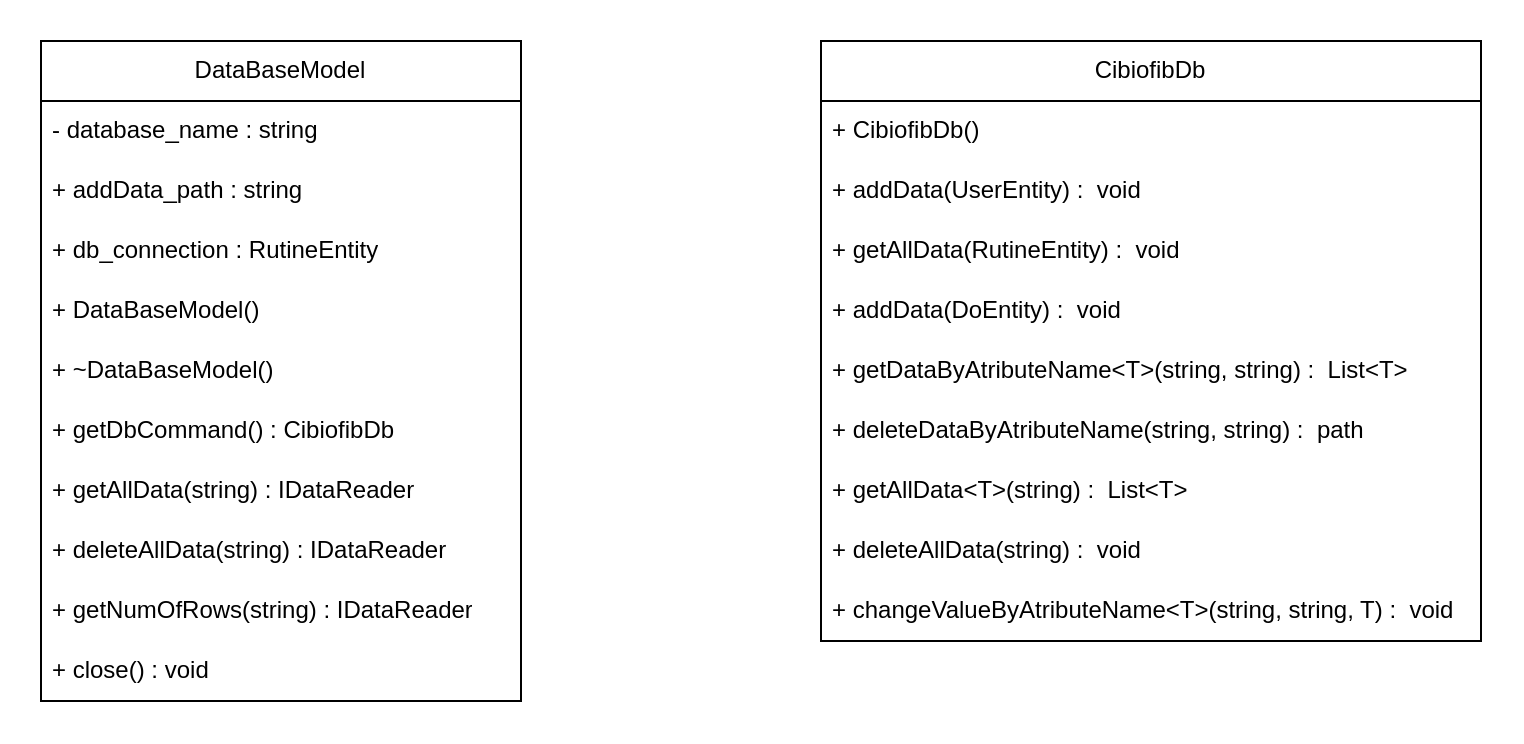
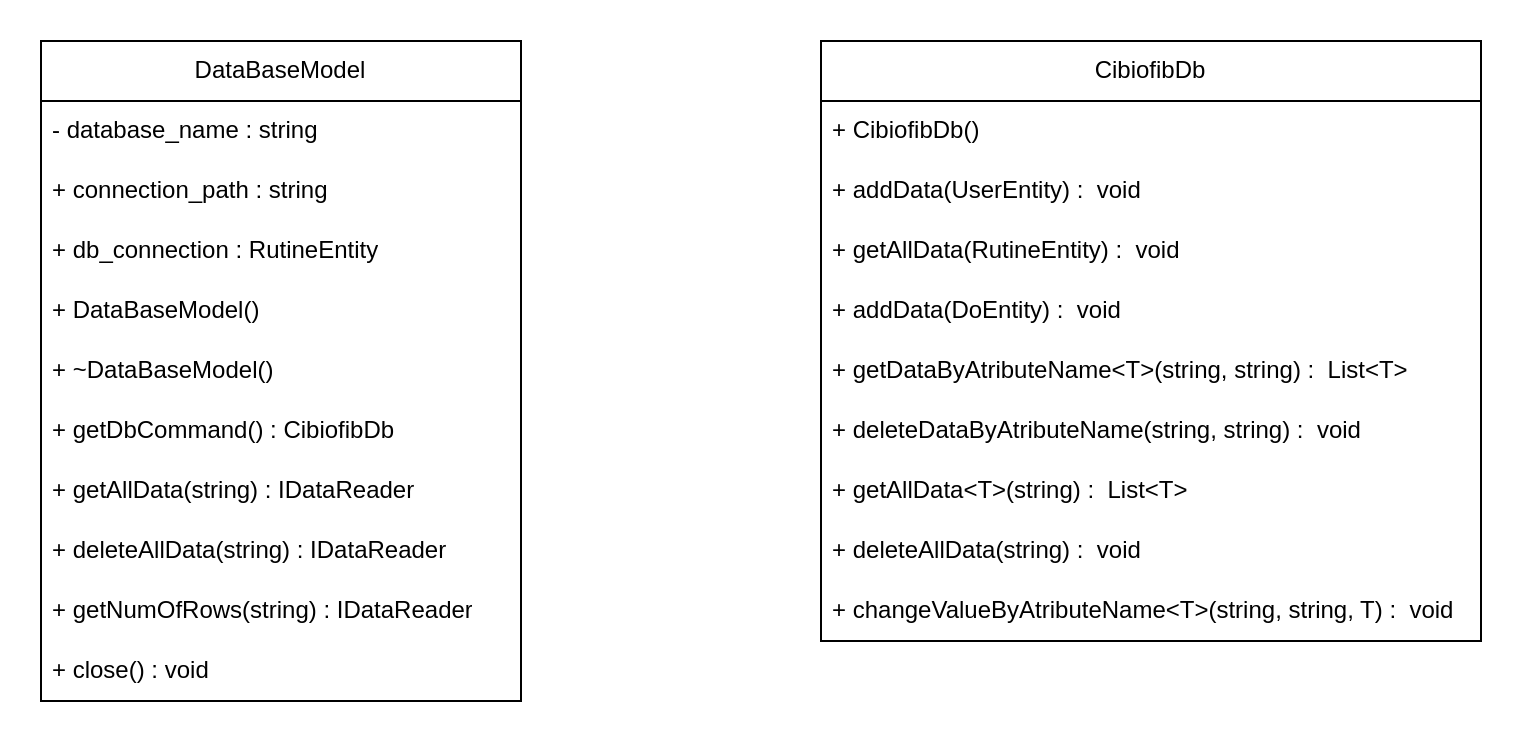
  <mxCell id="0" />
  <mxCell id="1" parent="0" />
  <mxCell id="2" value="DataBaseModel" style="swimlane;fontStyle=0;childLayout=stackLayout;horizontal=1;startSize=30;horizontalStack=0;resizeParent=1;resizeParentMax=0;resizeLast=0;collapsible=1;marginBottom=0;whiteSpace=wrap;html=1;" parent="1" vertex="1"><mxGeometry x="20" y="20" width="240" height="330" as="geometry" /></mxCell>
  <mxCell id="3" value="- database_name : string" style="text;strokeColor=none;fillColor=none;align=left;verticalAlign=middle;spacingLeft=4;spacingRight=4;overflow=hidden;points=[[0,0.5],[1,0.5]];portConstraint=eastwest;rotatable=0;whiteSpace=wrap;html=1;" parent="2" vertex="1"><mxGeometry y="30" width="240" height="30" as="geometry" /></mxCell>
- <mxCell id="4" value="+ addData_path : string" style="text;strokeColor=none;fillColor=none;align=left;verticalAlign=middle;spacingLeft=4;spacingRight=4;overflow=hidden;points=[[0,0.5],[1,0.5]];portConstraint=eastwest;rotatable=0;whiteSpace=wrap;html=1;" parent="2" vertex="1"><mxGeometry y="60" width="240" height="30" as="geometry" /></mxCell>
+ <mxCell id="4" value="+ connection_path : string" style="text;strokeColor=none;fillColor=none;align=left;verticalAlign=middle;spacingLeft=4;spacingRight=4;overflow=hidden;points=[[0,0.5],[1,0.5]];portConstraint=eastwest;rotatable=0;whiteSpace=wrap;html=1;" parent="2" vertex="1"><mxGeometry y="60" width="240" height="30" as="geometry" /></mxCell>
  <mxCell id="5" value="+ db_connection : RutineEntity" style="text;strokeColor=none;fillColor=none;align=left;verticalAlign=middle;spacingLeft=4;spacingRight=4;overflow=hidden;points=[[0,0.5],[1,0.5]];portConstraint=eastwest;rotatable=0;whiteSpace=wrap;html=1;" parent="2" vertex="1"><mxGeometry y="90" width="240" height="30" as="geometry" /></mxCell>
  <mxCell id="6" value="+ DataBaseModel()" style="text;strokeColor=none;fillColor=none;align=left;verticalAlign=middle;spacingLeft=4;spacingRight=4;overflow=hidden;points=[[0,0.5],[1,0.5]];portConstraint=eastwest;rotatable=0;whiteSpace=wrap;html=1;" parent="2" vertex="1"><mxGeometry y="120" width="240" height="30" as="geometry" /></mxCell>
  <mxCell id="7" value="+ ~DataBaseModel()" style="text;strokeColor=none;fillColor=none;align=left;verticalAlign=middle;spacingLeft=4;spacingRight=4;overflow=hidden;points=[[0,0.5],[1,0.5]];portConstraint=eastwest;rotatable=0;whiteSpace=wrap;html=1;" vertex="1" parent="2"><mxGeometry y="150" width="240" height="30" as="geometry" /></mxCell>
  <mxCell id="8" value="+ getDbCommand() : CibiofibDb" style="text;strokeColor=none;fillColor=none;align=left;verticalAlign=middle;spacingLeft=4;spacingRight=4;overflow=hidden;points=[[0,0.5],[1,0.5]];portConstraint=eastwest;rotatable=0;whiteSpace=wrap;html=1;" parent="2" vertex="1"><mxGeometry y="180" width="240" height="30" as="geometry" /></mxCell>
  <mxCell id="9" value="+ getAllData(string) : IDataReader" style="text;strokeColor=none;fillColor=none;align=left;verticalAlign=middle;spacingLeft=4;spacingRight=4;overflow=hidden;points=[[0,0.5],[1,0.5]];portConstraint=eastwest;rotatable=0;whiteSpace=wrap;html=1;" parent="2" vertex="1"><mxGeometry y="210" width="240" height="30" as="geometry" /></mxCell>
  <mxCell id="10" value="+ deleteAllData(string) : IDataReader" style="text;strokeColor=none;fillColor=none;align=left;verticalAlign=middle;spacingLeft=4;spacingRight=4;overflow=hidden;points=[[0,0.5],[1,0.5]];portConstraint=eastwest;rotatable=0;whiteSpace=wrap;html=1;" parent="2" vertex="1"><mxGeometry y="240" width="240" height="30" as="geometry" /></mxCell>
  <mxCell id="11" value="+ getNumOfRows(string) : IDataReader" style="text;strokeColor=none;fillColor=none;align=left;verticalAlign=middle;spacingLeft=4;spacingRight=4;overflow=hidden;points=[[0,0.5],[1,0.5]];portConstraint=eastwest;rotatable=0;whiteSpace=wrap;html=1;" parent="2" vertex="1"><mxGeometry y="270" width="240" height="30" as="geometry" /></mxCell>
  <mxCell id="12" value="+ close() : void" style="text;strokeColor=none;fillColor=none;align=left;verticalAlign=middle;spacingLeft=4;spacingRight=4;overflow=hidden;points=[[0,0.5],[1,0.5]];portConstraint=eastwest;rotatable=0;whiteSpace=wrap;html=1;" parent="2" vertex="1"><mxGeometry y="300" width="240" height="30" as="geometry" /></mxCell>
  <mxCell id="13" value="CibiofibDb" style="swimlane;fontStyle=0;childLayout=stackLayout;horizontal=1;startSize=30;horizontalStack=0;resizeParent=1;resizeParentMax=0;resizeLast=0;collapsible=1;marginBottom=0;whiteSpace=wrap;html=1;rounded=0;fillColor=default;" parent="1" vertex="1"><mxGeometry x="410" y="20" width="330" height="300" as="geometry" /></mxCell>
  <mxCell id="14" value="+ CibiofibDb()" style="text;strokeColor=none;fillColor=none;align=left;verticalAlign=middle;spacingLeft=4;spacingRight=4;overflow=hidden;points=[[0,0.5],[1,0.5]];portConstraint=eastwest;rotatable=0;whiteSpace=wrap;html=1;rounded=0;" parent="13" vertex="1"><mxGeometry y="30" width="330" height="30" as="geometry" /></mxCell>
  <mxCell id="15" value="+ addData(UserEntity) :&amp;nbsp; void" style="text;strokeColor=none;fillColor=none;align=left;verticalAlign=middle;spacingLeft=4;spacingRight=4;overflow=hidden;points=[[0,0.5],[1,0.5]];portConstraint=eastwest;rotatable=0;whiteSpace=wrap;html=1;rounded=0;" parent="13" vertex="1"><mxGeometry y="60" width="330" height="30" as="geometry" /></mxCell>
  <mxCell id="16" value="+ getAllData(RutineEntity) :&amp;nbsp; void" style="text;strokeColor=none;fillColor=none;align=left;verticalAlign=middle;spacingLeft=4;spacingRight=4;overflow=hidden;points=[[0,0.5],[1,0.5]];portConstraint=eastwest;rotatable=0;whiteSpace=wrap;html=1;rounded=0;" vertex="1" parent="13"><mxGeometry y="90" width="330" height="30" as="geometry" /></mxCell>
  <mxCell id="17" value="+ addData(DoEntity) :&amp;nbsp; void" style="text;strokeColor=none;fillColor=none;align=left;verticalAlign=middle;spacingLeft=4;spacingRight=4;overflow=hidden;points=[[0,0.5],[1,0.5]];portConstraint=eastwest;rotatable=0;whiteSpace=wrap;html=1;rounded=0;" vertex="1" parent="13"><mxGeometry y="120" width="330" height="30" as="geometry" /></mxCell>
  <mxCell id="18" value="+ getDataByAtributeName&amp;lt;T&amp;gt;(string, string) :&amp;nbsp; List&amp;lt;T&amp;gt;" style="text;strokeColor=none;fillColor=none;align=left;verticalAlign=middle;spacingLeft=4;spacingRight=4;overflow=hidden;points=[[0,0.5],[1,0.5]];portConstraint=eastwest;rotatable=0;whiteSpace=wrap;html=1;rounded=0;" vertex="1" parent="13"><mxGeometry y="150" width="330" height="30" as="geometry" /></mxCell>
- <mxCell id="19" value="+ deleteDataByAtributeName(string, string) :&amp;nbsp; path" style="text;strokeColor=none;fillColor=none;align=left;verticalAlign=middle;spacingLeft=4;spacingRight=4;overflow=hidden;points=[[0,0.5],[1,0.5]];portConstraint=eastwest;rotatable=0;whiteSpace=wrap;html=1;rounded=0;" vertex="1" parent="13"><mxGeometry y="180" width="330" height="30" as="geometry" /></mxCell>
+ <mxCell id="19" value="+ deleteDataByAtributeName(string, string) :&amp;nbsp; void" style="text;strokeColor=none;fillColor=none;align=left;verticalAlign=middle;spacingLeft=4;spacingRight=4;overflow=hidden;points=[[0,0.5],[1,0.5]];portConstraint=eastwest;rotatable=0;whiteSpace=wrap;html=1;rounded=0;" vertex="1" parent="13"><mxGeometry y="180" width="330" height="30" as="geometry" /></mxCell>
  <mxCell id="20" value="+ getAllData&amp;lt;T&amp;gt;(string) :&amp;nbsp; List&amp;lt;T&amp;gt;" style="text;strokeColor=none;fillColor=none;align=left;verticalAlign=middle;spacingLeft=4;spacingRight=4;overflow=hidden;points=[[0,0.5],[1,0.5]];portConstraint=eastwest;rotatable=0;whiteSpace=wrap;html=1;rounded=0;" vertex="1" parent="13"><mxGeometry y="210" width="330" height="30" as="geometry" /></mxCell>
  <mxCell id="21" value="+ deleteAllData(string) :&amp;nbsp; void" style="text;strokeColor=none;fillColor=none;align=left;verticalAlign=middle;spacingLeft=4;spacingRight=4;overflow=hidden;points=[[0,0.5],[1,0.5]];portConstraint=eastwest;rotatable=0;whiteSpace=wrap;html=1;rounded=0;" vertex="1" parent="13"><mxGeometry y="240" width="330" height="30" as="geometry" /></mxCell>
  <mxCell id="22" value="+ changeValueByAtributeName&amp;lt;T&amp;gt;(string, string, T) :&amp;nbsp; void" style="text;strokeColor=none;fillColor=none;align=left;verticalAlign=middle;spacingLeft=4;spacingRight=4;overflow=hidden;points=[[0,0.5],[1,0.5]];portConstraint=eastwest;rotatable=0;whiteSpace=wrap;html=1;rounded=0;" vertex="1" parent="13"><mxGeometry y="270" width="330" height="30" as="geometry" /></mxCell>
